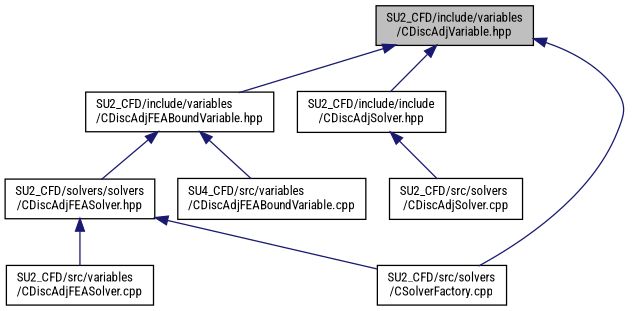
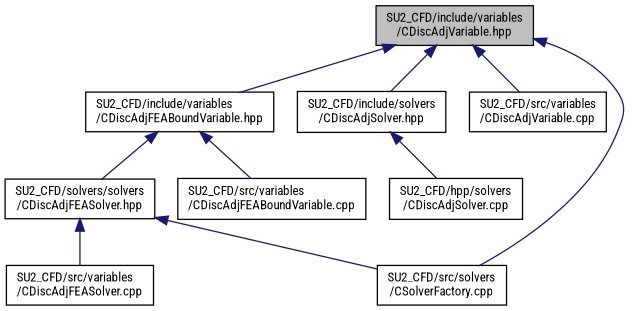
  digraph {
    fontname="Roboto Condensed"
    node [color=black fillcolor=white fontname="Roboto Condensed" fontsize=10 shape=record style=filled]
    edge [color=midnightblue dir=back fontname="Roboto Condensed" fontsize=10 labelfontname=Helvetica labelfontsize=10 style=solid]
    n1 [fillcolor=grey75 fontcolor=black height=0.2 label="SU2_CFD/include/variables\l/CDiscAdjVariable.hpp" width=0.4]
    n2 [height=0.2 label="SU2_CFD/include/variables\l/CDiscAdjFEABoundVariable.hpp" width=0.4]
-   n3 [height=0.2 label="SU2_CFD/include/include\l/CDiscAdjSolver.hpp" width=0.4]
+   n3 [height=0.2 label="SU2_CFD/include/solvers\l/CDiscAdjSolver.hpp" width=0.4]
+   n4 [height=0.2 label="SU2_CFD/src/variables\l/CDiscAdjVariable.cpp" width=0.4]
    n5 [height=0.2 label="SU2_CFD/src/solvers\l/CSolverFactory.cpp" width=0.4]
    n6 [height=0.2 label="SU2_CFD/solvers/solvers\l/CDiscAdjFEASolver.hpp" width=0.4]
-   n7 [height=0.2 label="SU4_CFD/src/variables\l/CDiscAdjFEABoundVariable.cpp" width=0.4]
-   n8 [height=0.2 label="SU2_CFD/src/solvers\l/CDiscAdjSolver.cpp" width=0.4]
+   n7 [height=0.2 label="SU2_CFD/src/variables\l/CDiscAdjFEABoundVariable.cpp" width=0.4]
+   n8 [height=0.2 label="SU2_CFD/hpp/solvers\l/CDiscAdjSolver.cpp" width=0.4]
    n9 [height=0.2 label="SU2_CFD/src/variables\l/CDiscAdjFEASolver.cpp" width=0.4]
    n1 -> n2
    n1 -> n3
+   n1 -> n4
    n1 -> n5
    n2 -> n6
    n2 -> n7
    n3 -> n8
    n6 -> n5
    n6 -> n9
  }
